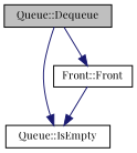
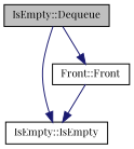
  digraph {
    fontname="Playfair Display"
    rankdir=TB
    node [color=black fillcolor=white fontname="Playfair Display" fontsize=10 shape=record style=filled]
    edge [color=midnightblue fontname="Playfair Display" fontsize=10 labelfontname=Helvetica labelfontsize=10 style=solid]
-   n1 [fillcolor=grey75 fontcolor=black height=0.2 label="Queue::Dequeue" width=0.4]
-   n2 [height=0.2 label="Queue::IsEmpty" width=0.4]
+   n1 [fillcolor=grey75 fontcolor=black height=0.2 label="IsEmpty::Dequeue" width=0.4]
+   n2 [height=0.2 label="IsEmpty::IsEmpty" width=0.4]
    n3 [height=0.2 label="Front::Front" width=0.4]
    n1 -> n2
    n1 -> n3
    n3 -> n2
  }
